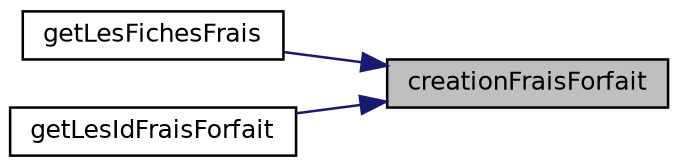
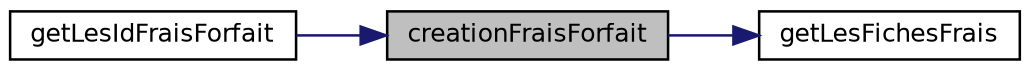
  digraph {
    rankdir=LR
    node [color=black fillcolor=white fontname=Helvetica fontsize=10 shape=record style=filled]
    edge [color=midnightblue fontname=Helvetica fontsize=10 labelfontname=Helvetica labelfontsize=10 style=solid]
    n1 [fillcolor=grey75 fontcolor=black height=0.2 label=creationFraisForfait width=0.4]
    n2 [height=0.2 label=getLesFichesFrais width=0.4]
    n3 [height=0.2 label=getLesIdFraisForfait width=0.4]
-   n2 -> n1
+   n1 -> n2
    n3 -> n1
  }
